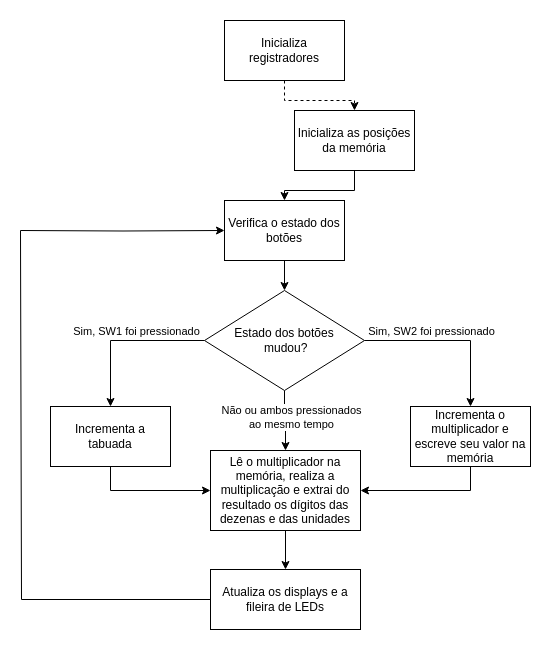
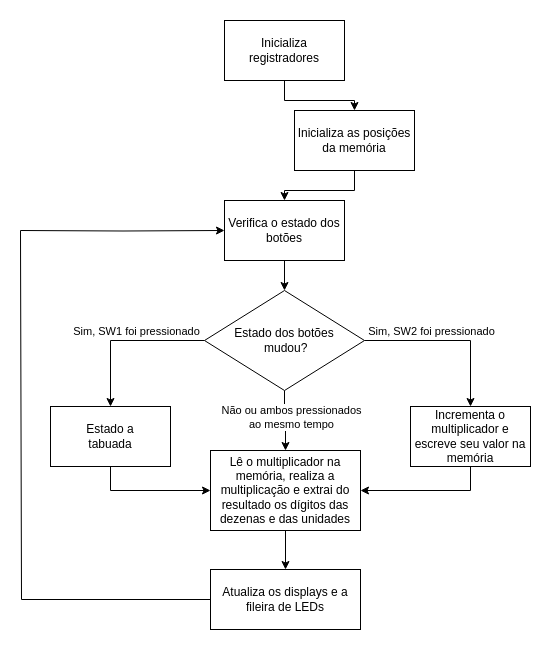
  <mxCell id="0" />
  <mxCell id="1" parent="0" />
- <mxCell id="2" value="" style="edgeStyle=orthogonalEdgeStyle;rounded=0;orthogonalLoop=1;jettySize=auto;html=1;dashed=1;" parent="1" source="3" target="5" edge="1"><mxGeometry relative="1" as="geometry" /></mxCell>
+ <mxCell id="2" value="" style="edgeStyle=orthogonalEdgeStyle;rounded=0;orthogonalLoop=1;jettySize=auto;html=1;" parent="1" source="3" target="5" edge="1"><mxGeometry relative="1" as="geometry" /></mxCell>
  <mxCell id="3" value="Inicializa registradores" style="rounded=0;whiteSpace=wrap;html=1;" parent="1" vertex="1"><mxGeometry x="224" y="20" width="120" height="60" as="geometry" /></mxCell>
  <mxCell id="4" value="" style="edgeStyle=orthogonalEdgeStyle;rounded=0;orthogonalLoop=1;jettySize=auto;html=1;" parent="1" source="5" target="7" edge="1"><mxGeometry relative="1" as="geometry" /></mxCell>
  <mxCell id="5" value="Inicializa as posições da memória" style="rounded=0;whiteSpace=wrap;html=1;" parent="1" vertex="1"><mxGeometry x="294" y="110" width="120" height="60" as="geometry" /></mxCell>
  <mxCell id="6" value="" style="edgeStyle=orthogonalEdgeStyle;rounded=0;orthogonalLoop=1;jettySize=auto;html=1;" parent="1" source="7" target="14" edge="1"><mxGeometry relative="1" as="geometry" /></mxCell>
  <mxCell id="7" value="Verifica o estado dos botões" style="rounded=0;whiteSpace=wrap;html=1;" parent="1" vertex="1"><mxGeometry x="224" y="200" width="120" height="60" as="geometry" /></mxCell>
  <mxCell id="8" value="" style="edgeStyle=orthogonalEdgeStyle;rounded=0;orthogonalLoop=1;jettySize=auto;html=1;" parent="1" source="14" target="21" edge="1"><mxGeometry relative="1" as="geometry" /></mxCell>
  <mxCell id="9" value="Sim, SW1 foi pressionado" style="edgeLabel;html=1;align=center;verticalAlign=middle;resizable=0;points=[];" parent="8" vertex="1" connectable="0"><mxGeometry x="-0.08" y="1" relative="1" as="geometry"><mxPoint x="5" y="-11" as="offset" /></mxGeometry></mxCell>
  <mxCell id="10" value="" style="edgeStyle=orthogonalEdgeStyle;rounded=0;orthogonalLoop=1;jettySize=auto;html=1;" parent="1" source="14" target="23" edge="1"><mxGeometry relative="1" as="geometry" /></mxCell>
  <mxCell id="11" value="Sim, SW2 foi pressionado" style="edgeLabel;html=1;align=center;verticalAlign=middle;resizable=0;points=[];" parent="10" vertex="1" connectable="0"><mxGeometry x="-0.43" y="2" relative="1" as="geometry"><mxPoint x="17" y="-8" as="offset" /></mxGeometry></mxCell>
  <mxCell id="12" value="" style="edgeStyle=orthogonalEdgeStyle;rounded=0;orthogonalLoop=1;jettySize=auto;html=1;" parent="1" source="14" target="16" edge="1"><mxGeometry relative="1" as="geometry" /></mxCell>
  <mxCell id="13" value="Não ou ambos pressionados &lt;br&gt;ao mesmo tempo" style="edgeLabel;html=1;align=center;verticalAlign=middle;resizable=0;points=[];" parent="12" vertex="1" connectable="0"><mxGeometry x="-0.147" relative="1" as="geometry"><mxPoint x="6" as="offset" /></mxGeometry></mxCell>
  <mxCell id="14" value="Estado dos botões&lt;br&gt;&amp;nbsp;mudou?" style="rhombus;whiteSpace=wrap;html=1;" parent="1" vertex="1"><mxGeometry x="204" y="290" width="160" height="100" as="geometry" /></mxCell>
  <mxCell id="15" value="" style="edgeStyle=orthogonalEdgeStyle;rounded=0;orthogonalLoop=1;jettySize=auto;html=1;" parent="1" source="16" target="18" edge="1"><mxGeometry relative="1" as="geometry" /></mxCell>
  <mxCell id="16" value="Lê o multiplicador na memória, realiza a multiplicação e extrai do resultado os dígitos das dezenas e das unidades" style="rounded=0;whiteSpace=wrap;html=1;" parent="1" vertex="1"><mxGeometry x="210" y="450" width="150" height="80" as="geometry" /></mxCell>
  <mxCell id="17" value="" style="edgeStyle=orthogonalEdgeStyle;rounded=0;orthogonalLoop=1;jettySize=auto;html=1;strokeColor=default;endArrow=none;endFill=0;" parent="1" source="18" edge="1"><mxGeometry relative="1" as="geometry"><mxPoint x="20" y="230" as="targetPoint" /><Array as="points"><mxPoint x="21" y="599" /></Array></mxGeometry></mxCell>
  <mxCell id="18" value="Atualiza os displays e a fileira de LEDs" style="rounded=0;whiteSpace=wrap;html=1;" parent="1" vertex="1"><mxGeometry x="210" y="569" width="150" height="60" as="geometry" /></mxCell>
  <mxCell id="19" value="" style="edgeStyle=orthogonalEdgeStyle;rounded=0;orthogonalLoop=1;jettySize=auto;html=1;" parent="1" target="7" edge="1"><mxGeometry relative="1" as="geometry"><mxPoint x="20" y="230" as="sourcePoint" /></mxGeometry></mxCell>
  <mxCell id="20" value="" style="edgeStyle=orthogonalEdgeStyle;rounded=0;orthogonalLoop=1;jettySize=auto;html=1;entryX=0;entryY=0.5;entryDx=0;entryDy=0;" parent="1" source="21" target="16" edge="1"><mxGeometry relative="1" as="geometry"><mxPoint x="120" y="546" as="targetPoint" /><Array as="points"><mxPoint x="110" y="490" /></Array></mxGeometry></mxCell>
- <mxCell id="21" value="Incrementa a &lt;br&gt;tabuada" style="whiteSpace=wrap;html=1;" parent="1" vertex="1"><mxGeometry x="50" y="406" width="120" height="60" as="geometry" /></mxCell>
+ <mxCell id="21" value="Estado a &lt;br&gt;tabuada" style="whiteSpace=wrap;html=1;" parent="1" vertex="1"><mxGeometry x="50" y="406" width="120" height="60" as="geometry" /></mxCell>
  <mxCell id="22" value="" style="edgeStyle=orthogonalEdgeStyle;rounded=0;orthogonalLoop=1;jettySize=auto;html=1;entryX=1;entryY=0.5;entryDx=0;entryDy=0;" parent="1" source="23" target="16" edge="1"><mxGeometry relative="1" as="geometry"><mxPoint x="470" y="546" as="targetPoint" /><Array as="points"><mxPoint x="470" y="490" /></Array></mxGeometry></mxCell>
  <mxCell id="23" value="Incrementa o multiplicador e escreve seu valor na memória" style="whiteSpace=wrap;html=1;" parent="1" vertex="1"><mxGeometry x="410" y="406" width="120" height="60" as="geometry" /></mxCell>
